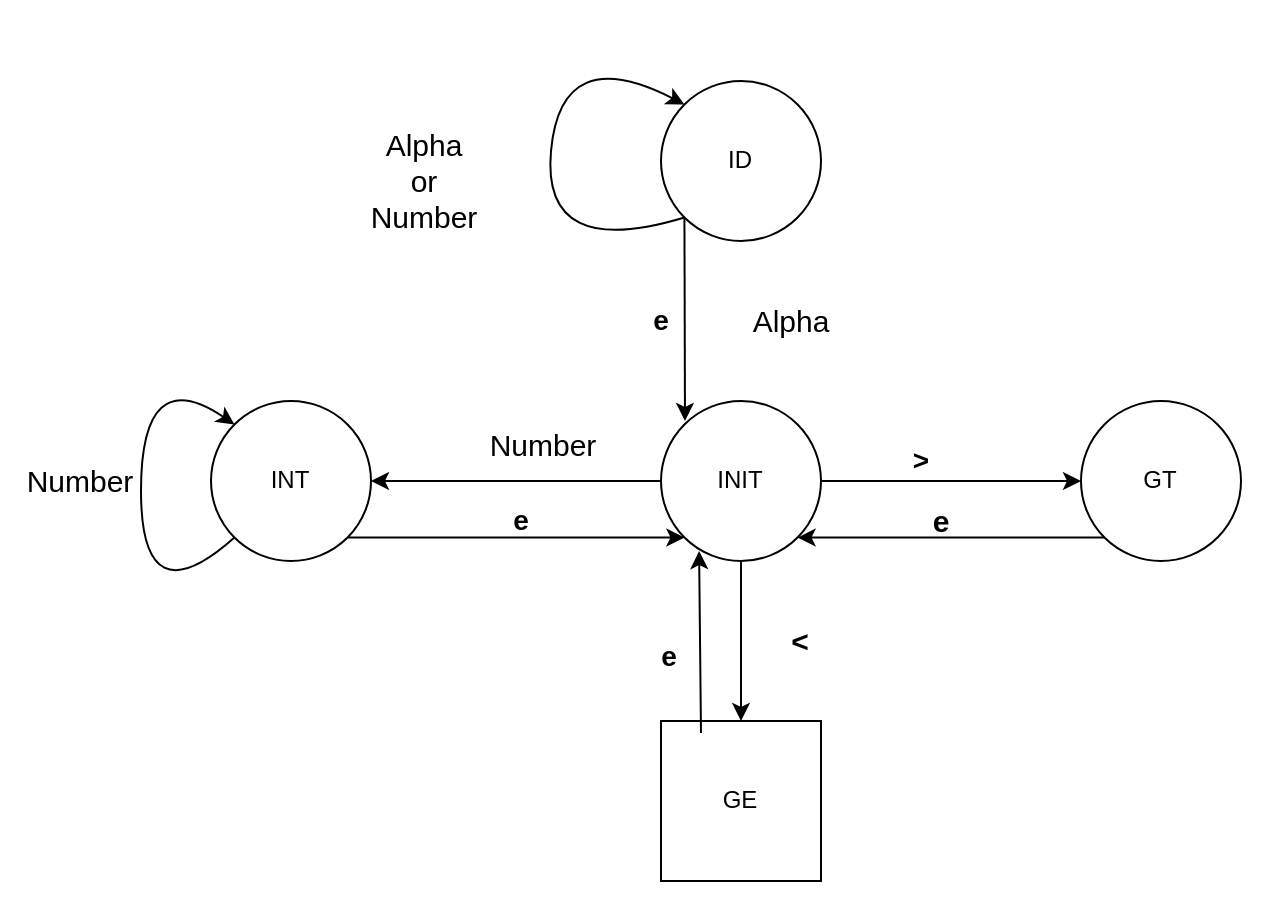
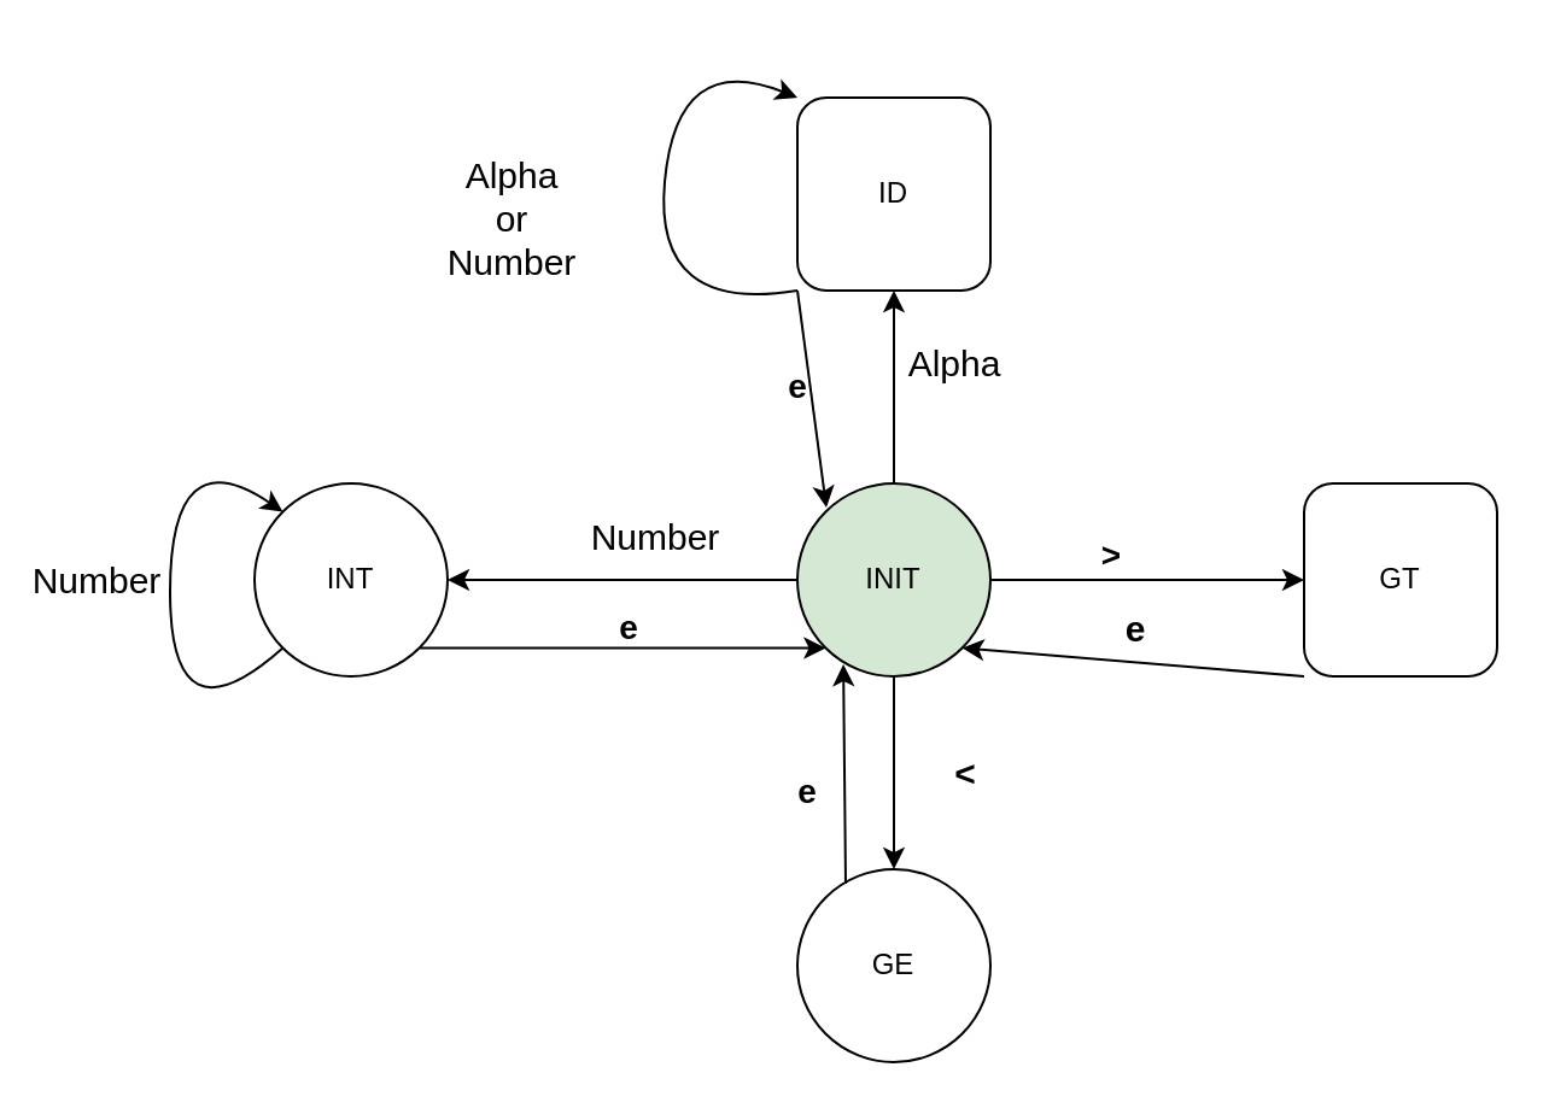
  <mxCell id="0" />
  <mxCell id="1" parent="0" />
  <mxCell id="2" value="" style="edgeStyle=orthogonalEdgeStyle;rounded=0;orthogonalLoop=1;jettySize=auto;html=1;" parent="1" source="6" target="7" edge="1"><mxGeometry relative="1" as="geometry" /></mxCell>
  <mxCell id="3" value="" style="edgeStyle=orthogonalEdgeStyle;rounded=0;orthogonalLoop=1;jettySize=auto;html=1;fontSize=14;" parent="1" source="6" target="9" edge="1"><mxGeometry relative="1" as="geometry" /></mxCell>
  <mxCell id="4" value="" style="edgeStyle=orthogonalEdgeStyle;rounded=0;orthogonalLoop=1;jettySize=auto;html=1;fontSize=15;" parent="1" source="6" target="11" edge="1"><mxGeometry relative="1" as="geometry" /></mxCell>
- <mxCell id="6" value="INIT" style="ellipse;whiteSpace=wrap;html=1;aspect=fixed;" parent="1" vertex="1"><mxGeometry x="330" y="200" width="80" height="80" as="geometry" /></mxCell>
- <mxCell id="7" value="GT" style="ellipse;whiteSpace=wrap;html=1;aspect=fixed;" parent="1" vertex="1"><mxGeometry x="540" y="200" width="80" height="80" as="geometry" /></mxCell>
+ <mxCell id="5" value="" style="edgeStyle=orthogonalEdgeStyle;rounded=0;orthogonalLoop=1;jettySize=auto;html=1;fontSize=15;" parent="1" source="6" target="13" edge="1"><mxGeometry relative="1" as="geometry" /></mxCell>
+ <mxCell id="6" value="INIT" style="ellipse;whiteSpace=wrap;html=1;aspect=fixed;fillColor=#d5e8d4;" parent="1" vertex="1"><mxGeometry x="330" y="200" width="80" height="80" as="geometry" /></mxCell>
+ <mxCell id="7" value="GT" style="whiteSpace=wrap;html=1;aspect=fixed;rounded=1;" parent="1" vertex="1"><mxGeometry x="540" y="200" width="80" height="80" as="geometry" /></mxCell>
  <mxCell id="8" value="&amp;gt;" style="text;html=1;align=center;verticalAlign=middle;resizable=0;points=[];autosize=1;strokeColor=none;fontSize=14;fontStyle=1" parent="1" vertex="1"><mxGeometry x="450" y="220" width="20" height="20" as="geometry" /></mxCell>
- <mxCell id="9" value="GE" style="whiteSpace=wrap;html=1;aspect=fixed;rounded=0;" parent="1" vertex="1"><mxGeometry x="330" y="360" width="80" height="80" as="geometry" /></mxCell>
+ <mxCell id="9" value="GE" style="ellipse;whiteSpace=wrap;html=1;aspect=fixed;" parent="1" vertex="1"><mxGeometry x="330" y="360" width="80" height="80" as="geometry" /></mxCell>
  <mxCell id="10" value="&amp;lt;" style="text;html=1;strokeColor=none;fillColor=none;align=center;verticalAlign=middle;whiteSpace=wrap;rounded=0;fontSize=15;fontStyle=1" parent="1" vertex="1"><mxGeometry x="380" y="310" width="40" height="20" as="geometry" /></mxCell>
  <mxCell id="11" value="INT" style="ellipse;whiteSpace=wrap;html=1;aspect=fixed;" parent="1" vertex="1"><mxGeometry x="105" y="200" width="80" height="80" as="geometry" /></mxCell>
  <mxCell id="12" value="Number" style="text;html=1;align=center;verticalAlign=middle;resizable=0;points=[];autosize=1;strokeColor=none;fontSize=15;" parent="1" vertex="1"><mxGeometry x="236" y="212" width="70" height="20" as="geometry" /></mxCell>
- <mxCell id="13" value="ID" style="ellipse;whiteSpace=wrap;html=1;aspect=fixed;" parent="1" vertex="1"><mxGeometry x="330" y="40" width="80" height="80" as="geometry" /></mxCell>
- <mxCell id="14" value="Alpha" style="text;html=1;align=center;verticalAlign=middle;resizable=0;points=[];autosize=1;strokeColor=none;fontSize=15;" parent="1" vertex="1"><mxGeometry x="370" y="150" width="50" height="20" as="geometry" /></mxCell>
+ <mxCell id="13" value="ID" style="whiteSpace=wrap;html=1;aspect=fixed;rounded=1;" parent="1" vertex="1"><mxGeometry x="330" y="40" width="80" height="80" as="geometry" /></mxCell>
+ <mxCell id="14" value="Alpha" style="text;html=1;align=center;verticalAlign=middle;resizable=0;points=[];autosize=1;strokeColor=none;fontSize=15;" parent="1" vertex="1"><mxGeometry x="370" y="140" width="50" height="20" as="geometry" /></mxCell>
  <mxCell id="15" value="" style="curved=1;endArrow=classic;html=1;fontSize=15;exitX=0;exitY=1;exitDx=0;exitDy=0;entryX=0;entryY=0;entryDx=0;entryDy=0;" parent="1" source="13" target="13" edge="1"><mxGeometry width="50" height="50" relative="1" as="geometry"><mxPoint x="170" y="120" as="sourcePoint" /><mxPoint x="220" y="70" as="targetPoint" /><Array as="points"><mxPoint x="270" y="130" /><mxPoint x="280" y="20" /></Array></mxGeometry></mxCell>
  <mxCell id="16" value="Alpha&lt;br&gt;or&lt;br&gt;Number" style="text;html=1;strokeColor=none;fillColor=none;align=center;verticalAlign=middle;whiteSpace=wrap;rounded=0;fontSize=15;" parent="1" vertex="1"><mxGeometry x="192" y="80" width="40" height="20" as="geometry" /></mxCell>
  <mxCell id="17" value="" style="curved=1;endArrow=classic;html=1;fontSize=15;exitX=0;exitY=1;exitDx=0;exitDy=0;entryX=0;entryY=0;entryDx=0;entryDy=0;" parent="1" source="11" target="11" edge="1"><mxGeometry width="50" height="50" relative="1" as="geometry"><mxPoint x="10" y="240" as="sourcePoint" /><mxPoint x="60" y="190" as="targetPoint" /><Array as="points"><mxPoint x="70" y="310" /><mxPoint x="70" y="180" /></Array></mxGeometry></mxCell>
  <mxCell id="18" value="Number" style="text;html=1;strokeColor=none;fillColor=none;align=center;verticalAlign=middle;whiteSpace=wrap;rounded=0;fontSize=15;" parent="1" vertex="1"><mxGeometry x="20" y="230" width="40" height="20" as="geometry" /></mxCell>
  <mxCell id="19" value="" style="endArrow=classic;html=1;exitX=1;exitY=1;exitDx=0;exitDy=0;entryX=0;entryY=1;entryDx=0;entryDy=0;" edge="1" parent="1" source="11" target="6"><mxGeometry width="50" height="50" relative="1" as="geometry"><mxPoint x="230" y="410" as="sourcePoint" /><mxPoint x="280" y="360" as="targetPoint" /></mxGeometry></mxCell>
  <mxCell id="20" value="e" style="text;html=1;align=center;verticalAlign=middle;resizable=0;points=[];autosize=1;strokeColor=none;fontSize=14;fontStyle=1" vertex="1" parent="1"><mxGeometry x="250" y="250" width="20" height="20" as="geometry" /></mxCell>
  <mxCell id="21" value="" style="endArrow=classic;html=1;exitX=0;exitY=1;exitDx=0;exitDy=0;" edge="1" parent="1" source="13"><mxGeometry width="50" height="50" relative="1" as="geometry"><mxPoint x="270" y="190" as="sourcePoint" /><mxPoint x="342" y="210" as="targetPoint" /></mxGeometry></mxCell>
  <mxCell id="22" value="" style="endArrow=classic;html=1;exitX=0;exitY=1;exitDx=0;exitDy=0;entryX=1;entryY=1;entryDx=0;entryDy=0;" edge="1" parent="1" source="7" target="6"><mxGeometry width="50" height="50" relative="1" as="geometry"><mxPoint x="490" y="310" as="sourcePoint" /><mxPoint x="540" y="300" as="targetPoint" /></mxGeometry></mxCell>
  <mxCell id="23" value="" style="endArrow=classic;html=1;entryX=0.238;entryY=0.938;entryDx=0;entryDy=0;entryPerimeter=0;exitX=0.25;exitY=0.075;exitDx=0;exitDy=0;exitPerimeter=0;" edge="1" parent="1" source="9" target="6"><mxGeometry width="50" height="50" relative="1" as="geometry"><mxPoint x="349" y="360" as="sourcePoint" /><mxPoint x="320" y="310" as="targetPoint" /></mxGeometry></mxCell>
  <mxCell id="24" value="e" style="text;html=1;align=center;verticalAlign=middle;resizable=0;points=[];autosize=1;strokeColor=none;fontSize=14;fontStyle=1" vertex="1" parent="1"><mxGeometry x="320" y="150" width="20" height="20" as="geometry" /></mxCell>
  <mxCell id="25" value="e" style="text;html=1;align=center;verticalAlign=middle;resizable=0;points=[];autosize=1;strokeColor=none;fontSize=15;fontStyle=1" vertex="1" parent="1"><mxGeometry x="460" y="250" width="20" height="20" as="geometry" /></mxCell>
  <mxCell id="26" value="e" style="text;html=1;align=center;verticalAlign=middle;resizable=0;points=[];autosize=1;strokeColor=none;fontSize=14;fontStyle=1" vertex="1" parent="1"><mxGeometry x="324" y="318" width="20" height="20" as="geometry" /></mxCell>
